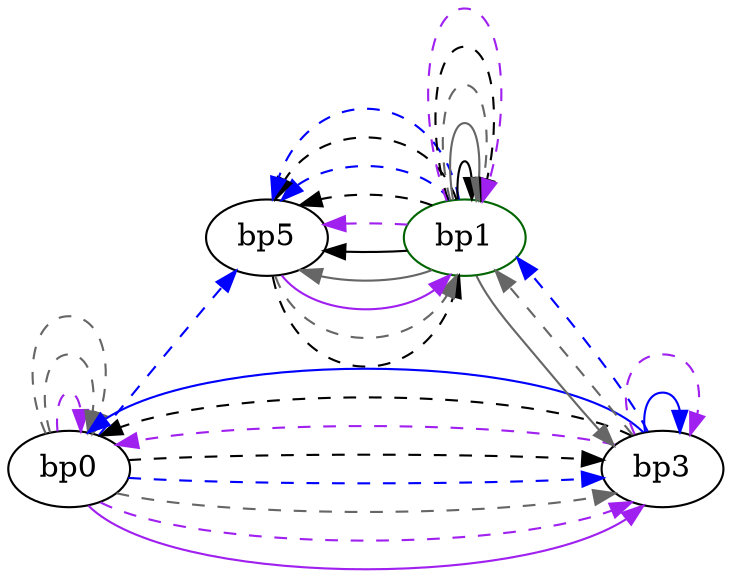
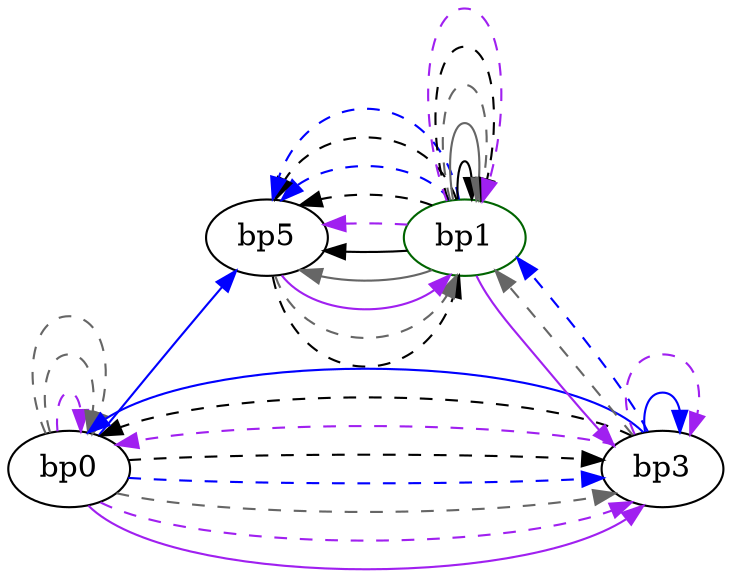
  digraph {
    rankdir=LR
    node [color=black]
    edge [color=purple style=dashed]
    n1 [label=bp0]
    n2 [label=bp5]
    n3 [label=bp3]
    n4 [color=darkgreen label=bp1]
    n1 -> n1
    n1 -> n1 [color=gray40]
    n1 -> n1 [color=gray40]
-   n1 -> n2 [color=blue]
+   n1 -> n2 [color=blue style=""]
    n1 -> n3 [style=""]
    n1 -> n3
    n1 -> n3 [color=gray40]
    n1 -> n3 [color=blue]
    n1 -> n3 [color=black]
    n2 -> n4 [color=black]
    n2 -> n4 [color=gray40]
    n2 -> n4 [style=""]
    n3 -> n1
    n3 -> n1 [color=black]
    n3 -> n1 [color=blue style=""]
    n3 -> n3 [color=blue style=""]
    n3 -> n3
    n3 -> n4 [color=gray40]
    n3 -> n4 [color=blue]
    n4 -> n2 [color=gray40 style=""]
    n4 -> n2 [color=black style=""]
    n4 -> n2
    n4 -> n2 [color=black]
    n4 -> n2 [color=blue]
    n4 -> n2 [color=black]
    n4 -> n2 [color=blue]
-   n4 -> n3 [color=gray40 style=""]
+   n4 -> n3 [style=""]
    n4 -> n4 [color=black style=""]
    n4 -> n4 [color=gray40 style=""]
    n4 -> n4 [color=gray40]
    n4 -> n4 [color=black]
    n4 -> n4
  }
